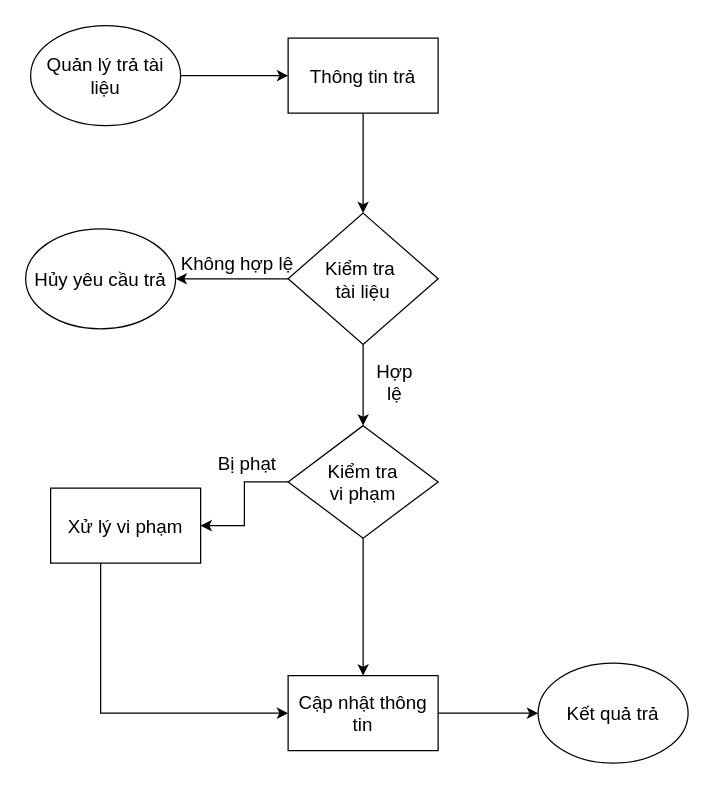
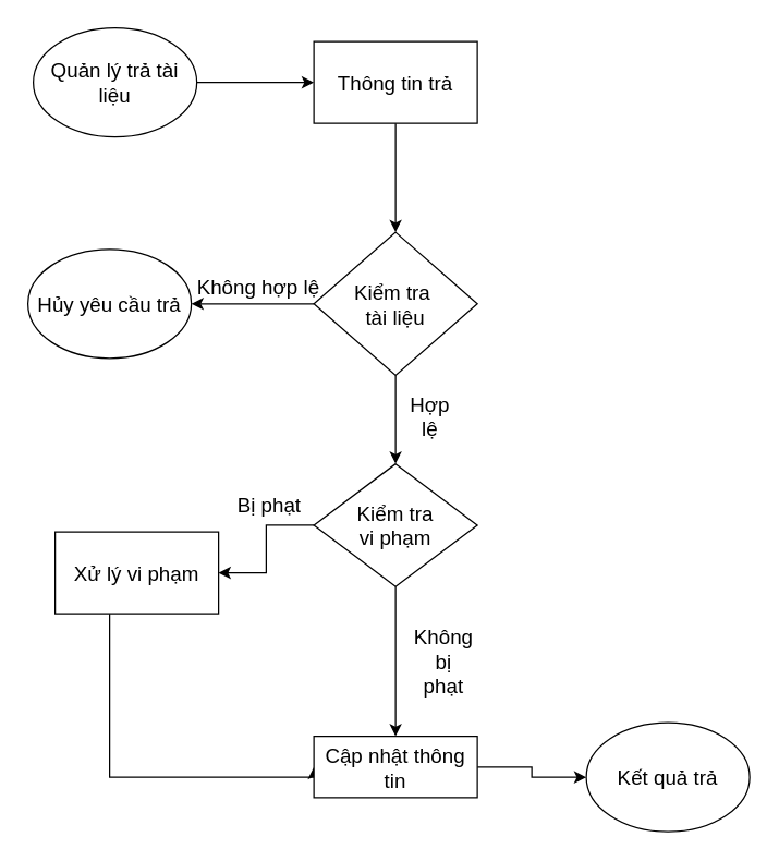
  <mxCell id="0" />
  <mxCell id="1" parent="0" />
  <mxCell id="2" style="edgeStyle=orthogonalEdgeStyle;rounded=0;orthogonalLoop=1;jettySize=auto;html=1;entryX=0;entryY=0.5;entryDx=0;entryDy=0;fontSize=15;" edge="1" parent="1" source="3" target="5"><mxGeometry relative="1" as="geometry" /></mxCell>
  <mxCell id="3" value="Quản lý trả tài liệu" style="ellipse;whiteSpace=wrap;html=1;fontSize=15;" vertex="1" parent="1"><mxGeometry x="24" y="20" width="120" height="80" as="geometry" /></mxCell>
  <mxCell id="4" style="edgeStyle=orthogonalEdgeStyle;rounded=0;orthogonalLoop=1;jettySize=auto;html=1;exitX=0.5;exitY=1;exitDx=0;exitDy=0;entryX=0.5;entryY=0;entryDx=0;entryDy=0;fontSize=15;" edge="1" parent="1" source="5" target="8"><mxGeometry relative="1" as="geometry" /></mxCell>
  <mxCell id="5" value="Thông tin trả" style="rounded=0;whiteSpace=wrap;html=1;fontSize=15;" vertex="1" parent="1"><mxGeometry x="230" y="30" width="120" height="60" as="geometry" /></mxCell>
  <mxCell id="6" style="edgeStyle=orthogonalEdgeStyle;rounded=0;orthogonalLoop=1;jettySize=auto;html=1;fontSize=15;" edge="1" parent="1" source="8" target="9"><mxGeometry relative="1" as="geometry"><mxPoint x="130" y="222.5" as="targetPoint" /></mxGeometry></mxCell>
  <mxCell id="7" style="edgeStyle=orthogonalEdgeStyle;rounded=0;orthogonalLoop=1;jettySize=auto;html=1;fontSize=15;" edge="1" parent="1" source="8" target="13"><mxGeometry relative="1" as="geometry"><mxPoint x="290" y="350" as="targetPoint" /></mxGeometry></mxCell>
  <mxCell id="8" value="Kiểm tra&amp;nbsp;&lt;br&gt;tài liệu" style="rhombus;whiteSpace=wrap;html=1;fontSize=15;" vertex="1" parent="1"><mxGeometry x="230" y="170" width="120" height="105" as="geometry" /></mxCell>
  <mxCell id="9" value="Hủy yêu cầu trả" style="ellipse;whiteSpace=wrap;html=1;fontSize=15;" vertex="1" parent="1"><mxGeometry x="20" y="182.5" width="120" height="80" as="geometry" /></mxCell>
  <mxCell id="10" value="Không hợp lệ" style="text;html=1;align=center;verticalAlign=middle;resizable=0;points=[];autosize=1;strokeColor=none;fillColor=none;fontSize=15;" vertex="1" parent="1"><mxGeometry x="134" y="200" width="110" height="20" as="geometry" /></mxCell>
  <mxCell id="11" style="edgeStyle=orthogonalEdgeStyle;rounded=0;orthogonalLoop=1;jettySize=auto;html=1;fontSize=15;" edge="1" parent="1" source="13" target="16"><mxGeometry relative="1" as="geometry"><mxPoint x="450" y="385" as="targetPoint" /></mxGeometry></mxCell>
  <mxCell id="12" style="edgeStyle=orthogonalEdgeStyle;rounded=0;orthogonalLoop=1;jettySize=auto;html=1;entryX=0.5;entryY=0;entryDx=0;entryDy=0;fontSize=15;" edge="1" parent="1" source="13" target="19"><mxGeometry relative="1" as="geometry"><mxPoint x="290" y="530" as="targetPoint" /></mxGeometry></mxCell>
  <mxCell id="13" value="Kiểm tra &lt;br&gt;vi phạm" style="rhombus;whiteSpace=wrap;html=1;fontSize=15;" vertex="1" parent="1"><mxGeometry x="230" y="340" width="120" height="90" as="geometry" /></mxCell>
  <mxCell id="14" value="Hợp&lt;br style=&quot;font-size: 15px;&quot;&gt;lệ" style="text;html=1;align=center;verticalAlign=middle;resizable=0;points=[];autosize=1;strokeColor=none;fillColor=none;fontSize=15;" vertex="1" parent="1"><mxGeometry x="295" y="285" width="40" height="40" as="geometry" /></mxCell>
  <mxCell id="15" style="edgeStyle=orthogonalEdgeStyle;rounded=0;orthogonalLoop=1;jettySize=auto;html=1;entryX=0;entryY=0.5;entryDx=0;entryDy=0;fontSize=15;" edge="1" parent="1" source="16" target="19"><mxGeometry relative="1" as="geometry"><Array as="points"><mxPoint x="80" y="570" /></Array></mxGeometry></mxCell>
  <mxCell id="16" value="Xử lý vi phạm" style="rounded=0;whiteSpace=wrap;html=1;fontSize=15;" vertex="1" parent="1"><mxGeometry x="40" y="390" width="120" height="60" as="geometry" /></mxCell>
  <mxCell id="17" value="Kết quả trả" style="ellipse;whiteSpace=wrap;html=1;fontSize=15;" vertex="1" parent="1"><mxGeometry x="430" y="530" width="120" height="80" as="geometry" /></mxCell>
  <mxCell id="18" style="edgeStyle=orthogonalEdgeStyle;rounded=0;orthogonalLoop=1;jettySize=auto;html=1;fontSize=15;" edge="1" parent="1" source="19" target="17"><mxGeometry relative="1" as="geometry" /></mxCell>
- <mxCell id="19" value="Cập nhật thông tin" style="rounded=0;whiteSpace=wrap;html=1;fontSize=15;" vertex="1" parent="1"><mxGeometry x="230" y="540" width="120" height="60" as="geometry" /></mxCell>
+ <mxCell id="19" value="Cập nhật thông tin" style="rounded=0;whiteSpace=wrap;html=1;fontSize=15;" vertex="1" parent="1"><mxGeometry x="230" y="540" width="120" height="45" as="geometry" /></mxCell>
  <mxCell id="20" value="Bị phạt" style="text;html=1;align=center;verticalAlign=middle;resizable=0;points=[];autosize=1;strokeColor=none;fillColor=none;fontSize=15;" vertex="1" parent="1"><mxGeometry x="167" y="360" width="60" height="20" as="geometry" /></mxCell>
+ <mxCell id="21" value="Không&lt;br&gt;bị&lt;br&gt;phạt" style="text;html=1;align=center;verticalAlign=middle;resizable=0;points=[];autosize=1;strokeColor=none;fillColor=none;fontSize=15;" vertex="1" parent="1"><mxGeometry x="295" y="455" width="60" height="60" as="geometry" /></mxCell>
